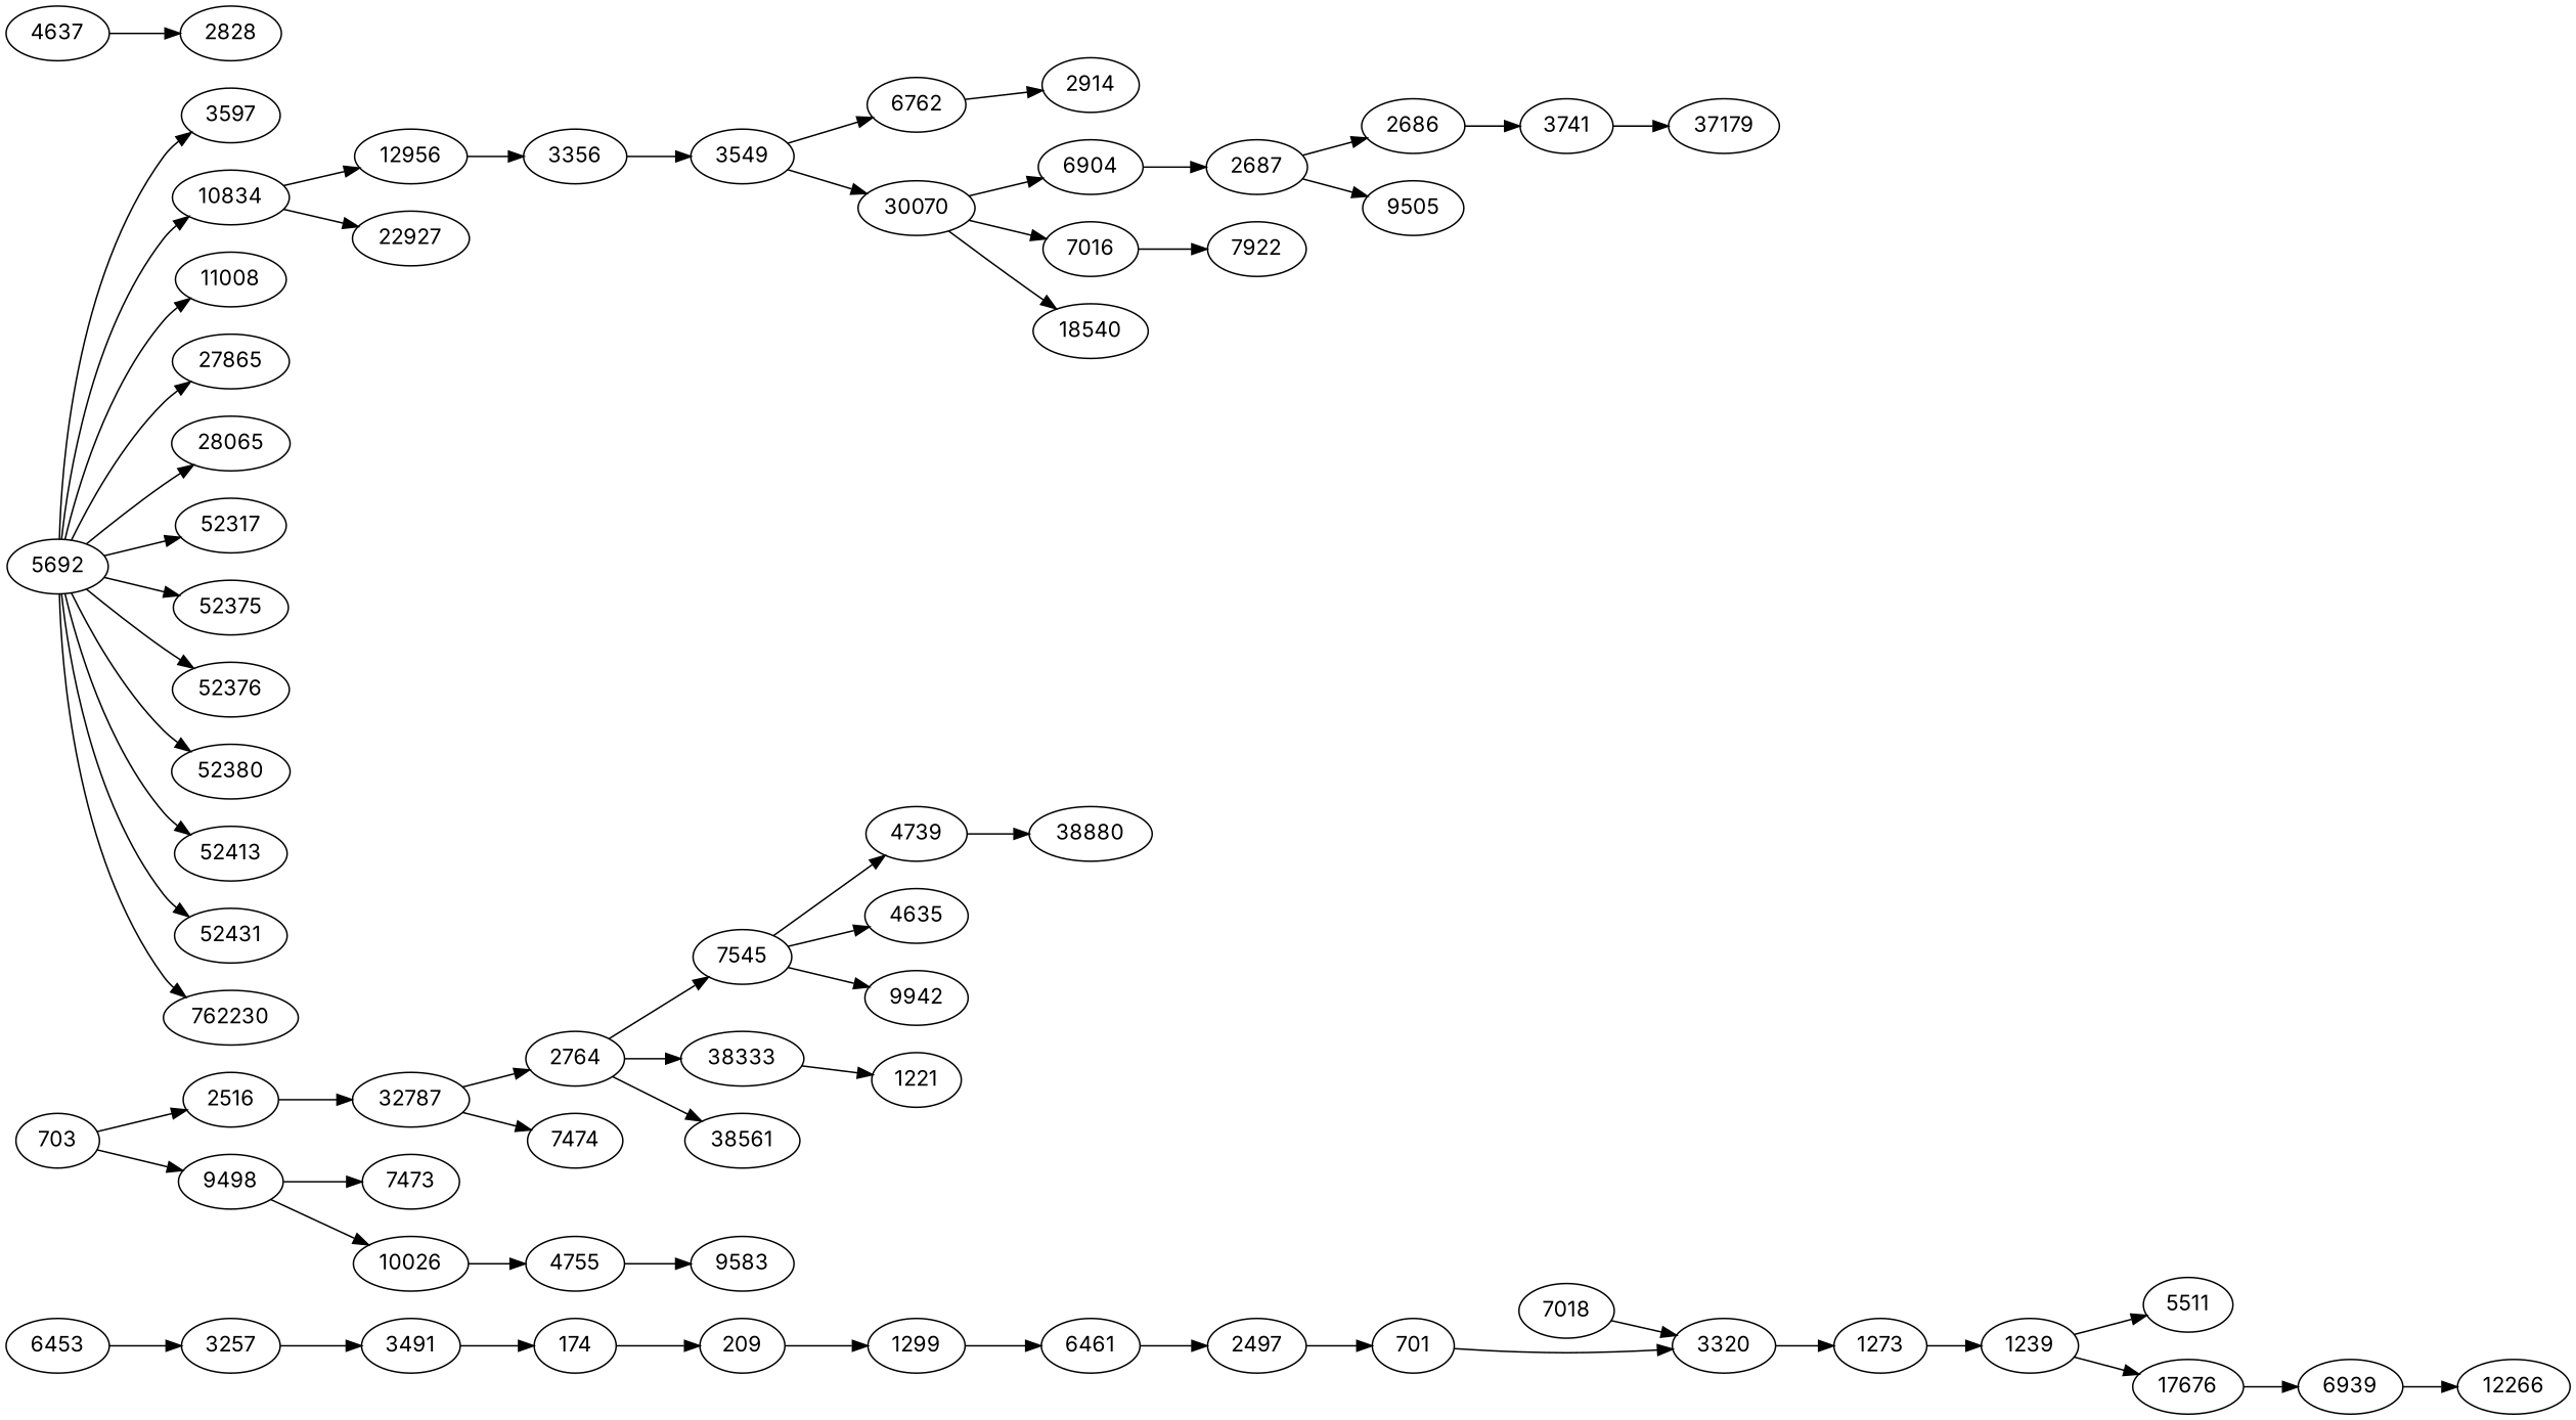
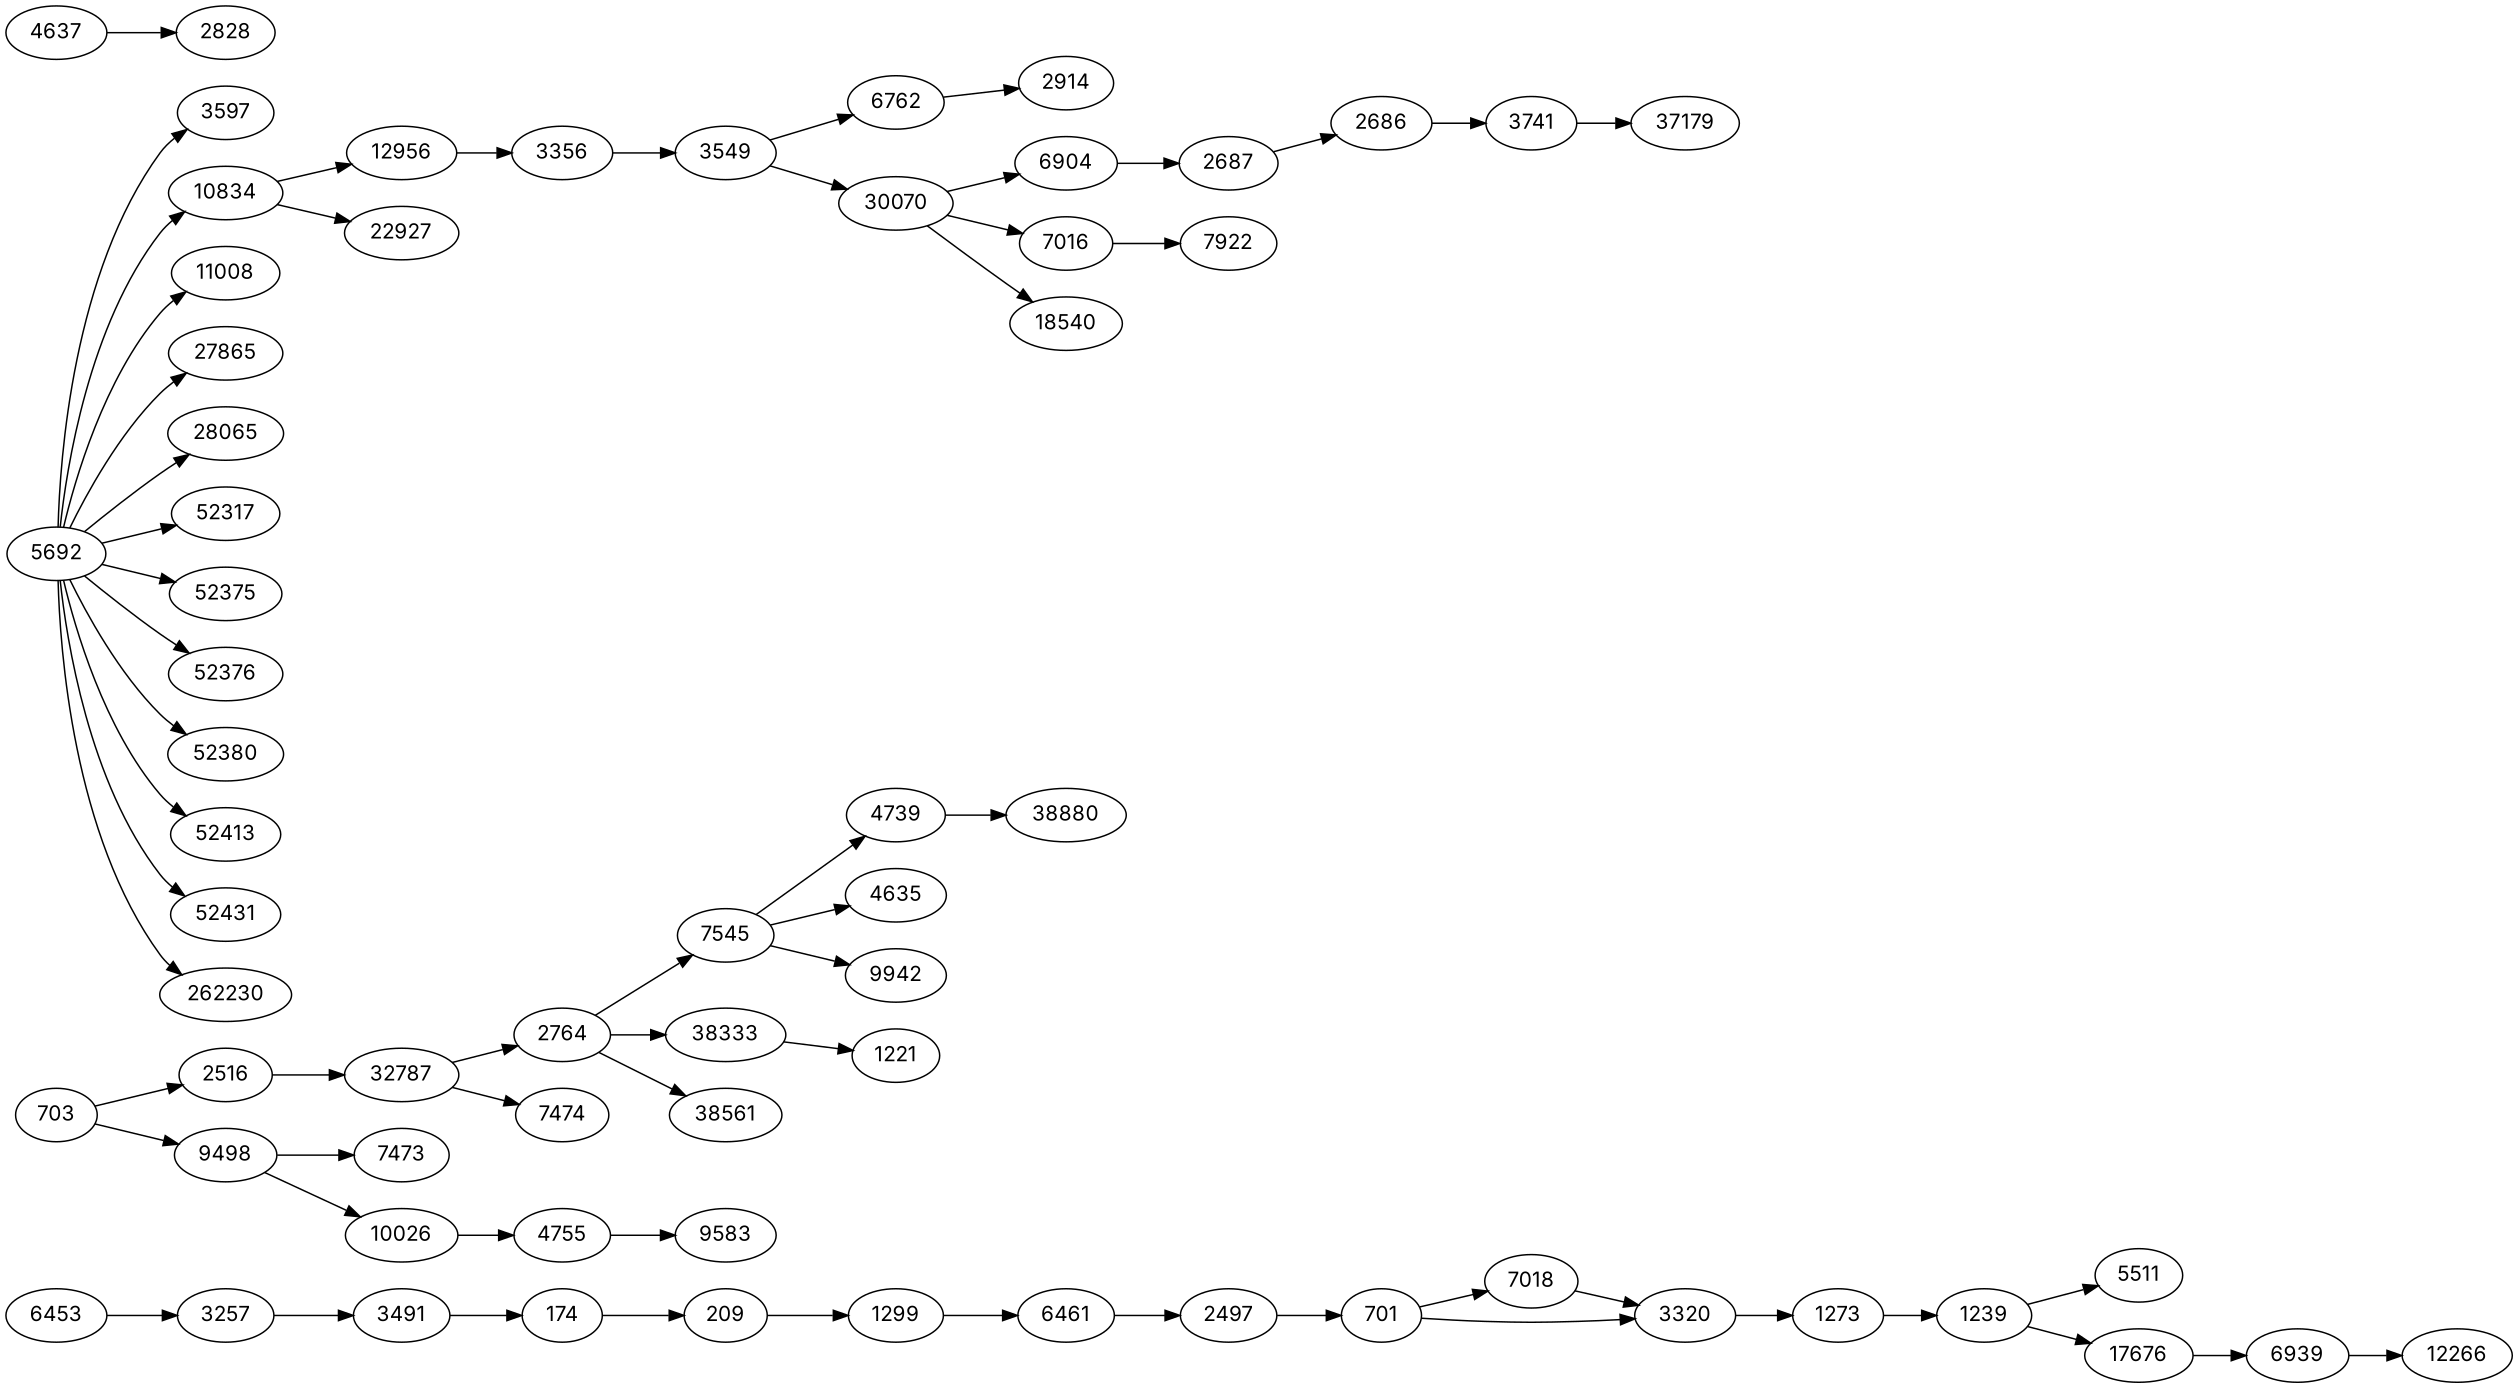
  digraph {
    fontname=Inter
    rankdir=LR
    node [fontname=Inter]
    edge [fontname=Inter]
    174
    209
    1299
    6461
    701
    7018
    3320
    703
    2516
    9498
    32787
    7473
    10026
    1239
    5511
    17676
    6939
    1273
    2497
    2764
    7474
    2686
    3741
    37179
    2687
-   9505
    7545
    38333
    38561
    4739
    4635
    9942
    1221
    6453
    3257
    3491
    3356
    3549
    6762
    30070
    2914
    6904
    7016
    18540
    4637
    2828
    38880
    4755
    9583
    5692
    3597
    10834
    11008
    27865
    28065
    52317
    52375
    52376
    52380
    52413
    52431
-   262230 [label=762230]
+   262230
    12956
    22927
    12266
    7922
    174 -> 209
    209 -> 1299
    1299 -> 6461
    6461 -> 2497
+   701 -> 7018
    701 -> 3320
    7018 -> 3320
    3320 -> 1273
    703 -> 2516
    703 -> 9498
    2516 -> 32787
    9498 -> 7473
    9498 -> 10026
    32787 -> 2764
    32787 -> 7474
    10026 -> 4755
    1239 -> 5511
    1239 -> 17676
    17676 -> 6939
    6939 -> 12266
    1273 -> 1239
    2497 -> 701
    2764 -> 7545
    2764 -> 38333
    2764 -> 38561
    2686 -> 3741
    3741 -> 37179
    2687 -> 2686
-   2687 -> 9505
    7545 -> 4739
    7545 -> 4635
    7545 -> 9942
    38333 -> 1221
    4739 -> 38880
    6453 -> 3257
    3257 -> 3491
    3491 -> 174
    3356 -> 3549
    3549 -> 6762
    3549 -> 30070
    6762 -> 2914
    30070 -> 6904
    30070 -> 7016
    30070 -> 18540
    6904 -> 2687
    7016 -> 7922
    4637 -> 2828
    4755 -> 9583
    5692 -> 3597
    5692 -> 10834
    5692 -> 11008
    5692 -> 27865
    5692 -> 28065
    5692 -> 52317
    5692 -> 52375
    5692 -> 52376
    5692 -> 52380
    5692 -> 52413
    5692 -> 52431
    5692 -> 262230
    10834 -> 12956
    10834 -> 22927
    12956 -> 3356
  }
